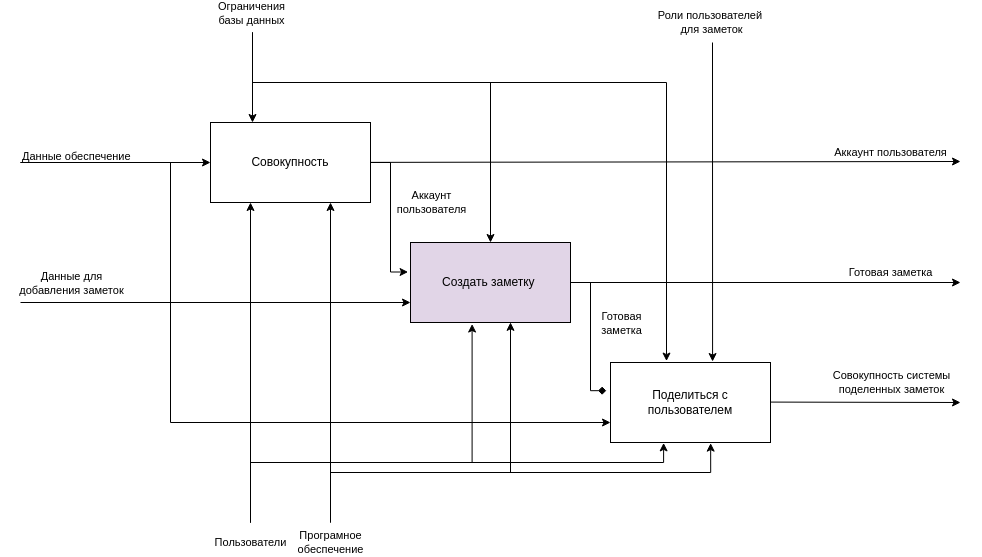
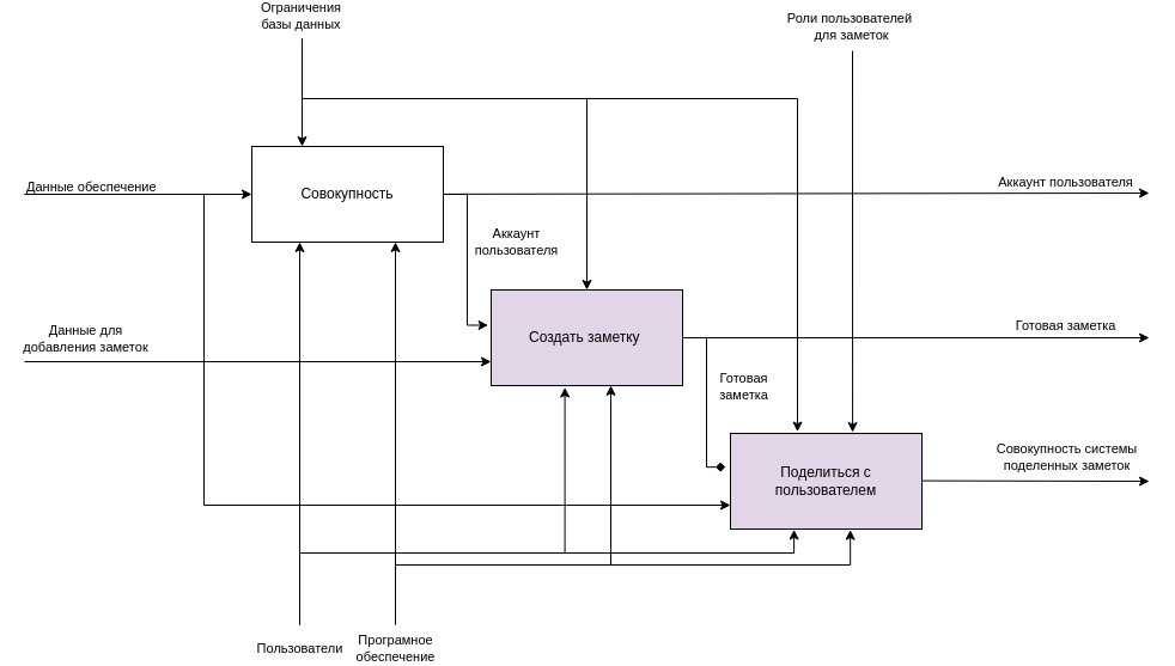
  <mxCell id="0" />
  <mxCell id="1" parent="0" />
  <mxCell id="2" value="Совокупность" style="rounded=0;whiteSpace=wrap;html=1;" vertex="1" parent="1"><mxGeometry x="210" y="110" width="160" height="80" as="geometry" /></mxCell>
  <mxCell id="3" value="" style="endArrow=classic;html=1;rounded=0;entryX=0;entryY=0.5;entryDx=0;entryDy=0;" edge="1" parent="1" target="2"><mxGeometry width="50" height="50" relative="1" as="geometry"><mxPoint x="20" y="150" as="sourcePoint" /><mxPoint x="100" y="130" as="targetPoint" /></mxGeometry></mxCell>
  <mxCell id="4" value="&lt;span style=&quot;color: rgb(0, 0, 0); font-family: helvetica; font-size: 11px; font-style: normal; font-weight: 400; letter-spacing: normal; text-align: center; text-indent: 0px; text-transform: none; word-spacing: 0px; background-color: rgb(255, 255, 255); display: inline; float: none;&quot;&gt;Данные обеспечение&lt;/span&gt;" style="text;whiteSpace=wrap;html=1;" vertex="1" parent="1"><mxGeometry x="20" y="130" width="140" height="30" as="geometry" /></mxCell>
  <mxCell id="5" style="edgeStyle=orthogonalEdgeStyle;rounded=0;orthogonalLoop=1;jettySize=auto;html=1;entryX=-0.026;entryY=0.352;entryDx=0;entryDy=0;entryPerimeter=0;endArrow=diamond;" edge="1" parent="1" source="7" target="8"><mxGeometry relative="1" as="geometry"><Array as="points"><mxPoint x="590" y="270" /><mxPoint x="590" y="378" /></Array></mxGeometry></mxCell>
  <mxCell id="6" value="Готовая&lt;br&gt;заметка" style="edgeLabel;html=1;align=center;verticalAlign=middle;resizable=0;points=[];" vertex="1" connectable="0" parent="5"><mxGeometry x="-0.134" y="2" relative="1" as="geometry"><mxPoint x="28" y="-2" as="offset" /></mxGeometry></mxCell>
  <mxCell id="7" value="Создать заметку&amp;nbsp;" style="rounded=0;whiteSpace=wrap;html=1;fillColor=#e1d5e7;" vertex="1" parent="1"><mxGeometry x="410" y="230" width="160" height="80" as="geometry" /></mxCell>
- <mxCell id="8" value="Поделиться с пользователем" style="rounded=0;whiteSpace=wrap;html=1;" vertex="1" parent="1"><mxGeometry x="610" y="350" width="160" height="80" as="geometry" /></mxCell>
+ <mxCell id="8" value="Поделиться с пользователем" style="rounded=0;whiteSpace=wrap;html=1;fillColor=#e1d5e7;" vertex="1" parent="1"><mxGeometry x="610" y="350" width="160" height="80" as="geometry" /></mxCell>
  <mxCell id="9" value="" style="endArrow=classic;html=1;rounded=0;entryX=0.25;entryY=0;entryDx=0;entryDy=0;" edge="1" parent="1"><mxGeometry width="50" height="50" relative="1" as="geometry"><mxPoint x="252" y="20" as="sourcePoint" /><mxPoint x="252" y="110" as="targetPoint" /></mxGeometry></mxCell>
  <mxCell id="10" value="Ограничения&lt;br&gt;базы данных" style="edgeLabel;html=1;align=center;verticalAlign=middle;resizable=0;points=[];" vertex="1" connectable="0" parent="9"><mxGeometry x="-0.147" y="-2" relative="1" as="geometry"><mxPoint y="-58" as="offset" /></mxGeometry></mxCell>
  <mxCell id="11" value="" style="endArrow=classic;html=1;rounded=0;" edge="1" parent="1" source="2"><mxGeometry width="50" height="50" relative="1" as="geometry"><mxPoint x="630" y="149.41" as="sourcePoint" /><mxPoint x="960" y="149" as="targetPoint" /></mxGeometry></mxCell>
  <mxCell id="12" value="Аккаунт пользователя" style="edgeLabel;html=1;align=center;verticalAlign=middle;resizable=0;points=[];" vertex="1" connectable="0" parent="11"><mxGeometry x="0.2" y="1" relative="1" as="geometry"><mxPoint x="166" y="-9" as="offset" /></mxGeometry></mxCell>
  <mxCell id="13" value="" style="endArrow=classic;html=1;rounded=0;entryX=0.25;entryY=1;entryDx=0;entryDy=0;" edge="1" parent="1" target="2"><mxGeometry width="50" height="50" relative="1" as="geometry"><mxPoint x="250" y="510" as="sourcePoint" /><mxPoint x="250" y="500" as="targetPoint" /></mxGeometry></mxCell>
  <mxCell id="14" value="Пользователи" style="edgeLabel;html=1;align=center;verticalAlign=middle;resizable=0;points=[];" vertex="1" connectable="0" parent="13"><mxGeometry x="-0.32" y="1" relative="1" as="geometry"><mxPoint y="128" as="offset" /></mxGeometry></mxCell>
  <mxCell id="15" value="Програмное&lt;br&gt;обеспечение" style="endArrow=classic;html=1;rounded=0;entryX=0.75;entryY=1;entryDx=0;entryDy=0;" edge="1" parent="1" target="2"><mxGeometry x="-1" y="-40" width="50" height="50" relative="1" as="geometry"><mxPoint x="330" y="490" as="sourcePoint" /><mxPoint x="349.12" y="502.94" as="targetPoint" /><mxPoint x="-40" y="40" as="offset" /></mxGeometry></mxCell>
  <mxCell id="16" value="" style="endArrow=classic;html=1;rounded=0;edgeStyle=orthogonalEdgeStyle;entryX=0.626;entryY=1.008;entryDx=0;entryDy=0;entryPerimeter=0;" edge="1" parent="1" target="8"><mxGeometry width="50" height="50" relative="1" as="geometry"><mxPoint x="330" y="510" as="sourcePoint" /><mxPoint x="710" y="432" as="targetPoint" /><Array as="points"><mxPoint x="330" y="460" /><mxPoint x="710" y="460" /></Array></mxGeometry></mxCell>
  <mxCell id="17" value="" style="endArrow=classic;html=1;rounded=0;entryX=0.625;entryY=0.998;entryDx=0;entryDy=0;edgeStyle=orthogonalEdgeStyle;entryPerimeter=0;" edge="1" parent="1" target="7"><mxGeometry width="50" height="50" relative="1" as="geometry"><mxPoint x="330" y="510" as="sourcePoint" /><mxPoint x="790" y="150" as="targetPoint" /><Array as="points"><mxPoint x="330" y="460" /><mxPoint x="510" y="460" /></Array></mxGeometry></mxCell>
  <mxCell id="18" value="" style="endArrow=classic;html=1;rounded=0;edgeStyle=orthogonalEdgeStyle;entryX=0.385;entryY=1.019;entryDx=0;entryDy=0;entryPerimeter=0;" edge="1" parent="1" target="7"><mxGeometry width="50" height="50" relative="1" as="geometry"><mxPoint x="250" y="510" as="sourcePoint" /><mxPoint x="790" y="150" as="targetPoint" /><Array as="points"><mxPoint x="250" y="450" /><mxPoint x="472" y="450" /></Array></mxGeometry></mxCell>
  <mxCell id="19" value="" style="endArrow=classic;html=1;rounded=0;entryX=0.332;entryY=1.005;entryDx=0;entryDy=0;entryPerimeter=0;edgeStyle=orthogonalEdgeStyle;" edge="1" parent="1" target="8"><mxGeometry width="50" height="50" relative="1" as="geometry"><mxPoint x="250" y="510" as="sourcePoint" /><mxPoint x="550" y="280" as="targetPoint" /><Array as="points"><mxPoint x="250" y="450" /><mxPoint x="663" y="450" /></Array></mxGeometry></mxCell>
  <mxCell id="20" value="" style="endArrow=classic;html=1;rounded=0;entryX=0;entryY=0.75;entryDx=0;entryDy=0;" edge="1" parent="1" target="7"><mxGeometry width="50" height="50" relative="1" as="geometry"><mxPoint x="20" y="290" as="sourcePoint" /><mxPoint x="220" y="290" as="targetPoint" /></mxGeometry></mxCell>
  <mxCell id="21" value="Данные для&lt;br&gt;добавления заметок" style="edgeLabel;html=1;align=center;verticalAlign=middle;resizable=0;points=[];" vertex="1" connectable="0" parent="20"><mxGeometry x="-0.83" y="2" relative="1" as="geometry"><mxPoint x="17" y="-18" as="offset" /></mxGeometry></mxCell>
  <mxCell id="22" value="" style="endArrow=classic;html=1;rounded=0;entryX=0;entryY=0.75;entryDx=0;entryDy=0;edgeStyle=orthogonalEdgeStyle;" edge="1" parent="1" target="8"><mxGeometry width="50" height="50" relative="1" as="geometry"><mxPoint x="20" y="150" as="sourcePoint" /><mxPoint x="420" y="250" as="targetPoint" /><Array as="points"><mxPoint x="170" y="150" /><mxPoint x="170" y="410" /></Array></mxGeometry></mxCell>
  <mxCell id="23" value="" style="endArrow=classic;html=1;rounded=0;entryX=-0.015;entryY=0.356;entryDx=0;entryDy=0;entryPerimeter=0;edgeStyle=orthogonalEdgeStyle;" edge="1" parent="1"><mxGeometry width="50" height="50" relative="1" as="geometry"><mxPoint x="370" y="171.03" as="sourcePoint" /><mxPoint x="407.6" y="259.51" as="targetPoint" /><Array as="points"><mxPoint x="370" y="150" /><mxPoint x="390" y="150" /><mxPoint x="390" y="260" /></Array></mxGeometry></mxCell>
  <mxCell id="24" value="Аккаунт &lt;br&gt;пользователя" style="edgeLabel;html=1;align=center;verticalAlign=middle;resizable=0;points=[];" vertex="1" connectable="0" parent="23"><mxGeometry x="-0.274" relative="1" as="geometry"><mxPoint x="40" y="20" as="offset" /></mxGeometry></mxCell>
  <mxCell id="25" value="Готовая заметка" style="endArrow=classic;html=1;rounded=0;exitX=1;exitY=0.5;exitDx=0;exitDy=0;" edge="1" parent="1" source="7"><mxGeometry x="0.641" y="10" width="50" height="50" relative="1" as="geometry"><mxPoint x="680" y="280" as="sourcePoint" /><mxPoint x="960" y="270" as="targetPoint" /><mxPoint as="offset" /></mxGeometry></mxCell>
  <mxCell id="26" value="" style="endArrow=classic;html=1;rounded=0;exitX=1;exitY=0.357;exitDx=0;exitDy=0;exitPerimeter=0;" edge="1" parent="1"><mxGeometry width="50" height="50" relative="1" as="geometry"><mxPoint x="770" y="389.58" as="sourcePoint" /><mxPoint x="960" y="390" as="targetPoint" /></mxGeometry></mxCell>
  <mxCell id="27" value="Совокупность системы&lt;br&gt;поделенных заметок" style="edgeLabel;html=1;align=center;verticalAlign=middle;resizable=0;points=[];" vertex="1" connectable="0" parent="26"><mxGeometry x="0.2" y="1" relative="1" as="geometry"><mxPoint x="6" y="-19" as="offset" /></mxGeometry></mxCell>
  <mxCell id="28" value="" style="endArrow=classic;html=1;rounded=0;entryX=0.638;entryY=-0.012;entryDx=0;entryDy=0;entryPerimeter=0;" edge="1" parent="1" target="8"><mxGeometry width="50" height="50" relative="1" as="geometry"><mxPoint x="712" y="30" as="sourcePoint" /><mxPoint x="711.1" y="100" as="targetPoint" /><Array as="points"><mxPoint x="711.02" y="30" /></Array></mxGeometry></mxCell>
  <mxCell id="29" value="Роли пользователей&amp;nbsp;&lt;br&gt;для заметок" style="edgeLabel;html=1;align=center;verticalAlign=middle;resizable=0;points=[];" vertex="1" connectable="0" parent="28"><mxGeometry x="-0.391" y="1" relative="1" as="geometry"><mxPoint x="-2" y="-117" as="offset" /></mxGeometry></mxCell>
  <mxCell id="30" value="" style="endArrow=classic;html=1;rounded=0;entryX=0.5;entryY=0;entryDx=0;entryDy=0;edgeStyle=orthogonalEdgeStyle;" edge="1" parent="1" target="7"><mxGeometry width="50" height="50" relative="1" as="geometry"><mxPoint x="252" y="20" as="sourcePoint" /><mxPoint x="730" y="230" as="targetPoint" /><Array as="points"><mxPoint x="252" y="20" /><mxPoint x="252" y="70" /><mxPoint x="490" y="70" /></Array></mxGeometry></mxCell>
  <mxCell id="31" value="" style="endArrow=classic;html=1;rounded=0;entryX=0.35;entryY=-0.018;entryDx=0;entryDy=0;entryPerimeter=0;edgeStyle=orthogonalEdgeStyle;" edge="1" parent="1" target="8"><mxGeometry width="50" height="50" relative="1" as="geometry"><mxPoint x="252" y="20" as="sourcePoint" /><mxPoint x="590" y="150" as="targetPoint" /><Array as="points"><mxPoint x="252" y="20" /><mxPoint x="252" y="70" /><mxPoint x="666" y="70" /></Array></mxGeometry></mxCell>
